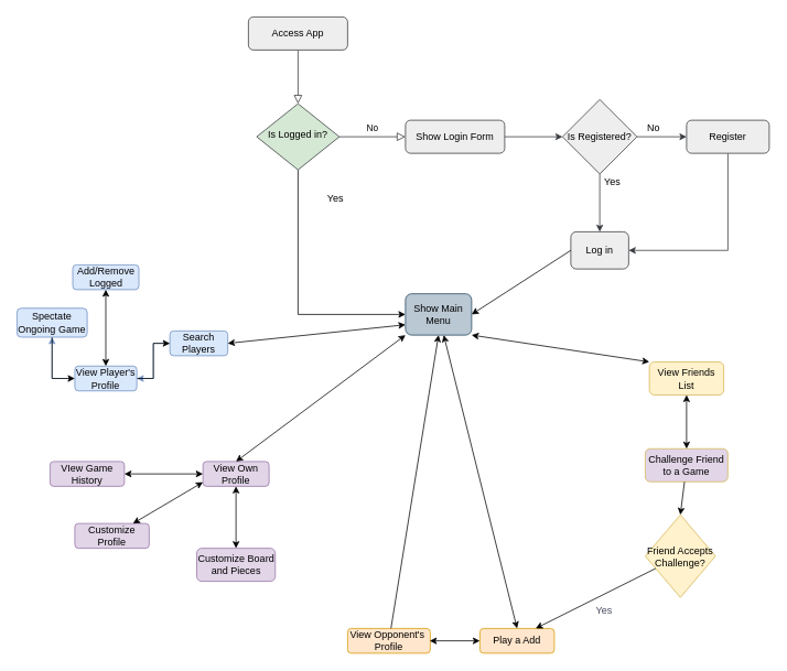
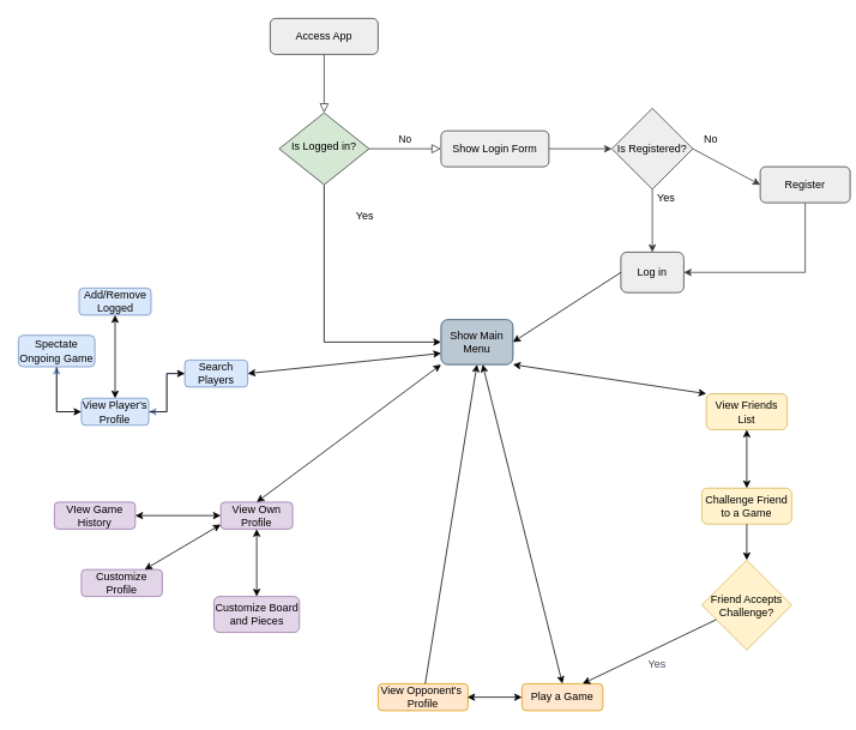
  <mxCell id="0" />
  <mxCell id="1" parent="0" />
  <mxCell id="2" value="" style="rounded=0;html=1;jettySize=auto;orthogonalLoop=1;fontSize=11;endArrow=block;endFill=0;endSize=8;strokeWidth=1;shadow=0;labelBackgroundColor=none;edgeStyle=orthogonalEdgeStyle;strokeColor=#36393d;fontColor=default;fillColor=#eeeeee;" parent="1" source="3" target="6" edge="1"><mxGeometry relative="1" as="geometry" /></mxCell>
  <mxCell id="3" value="Access App" style="rounded=1;whiteSpace=wrap;html=1;fontSize=12;glass=0;strokeWidth=1;shadow=0;fillColor=#eeeeee;strokeColor=#36393d;labelBackgroundColor=none;" parent="1" vertex="1"><mxGeometry x="300" y="20" width="120" height="40" as="geometry" /></mxCell>
  <mxCell id="4" value="No" style="edgeStyle=orthogonalEdgeStyle;rounded=0;html=1;jettySize=auto;orthogonalLoop=1;fontSize=11;endArrow=block;endFill=0;endSize=8;strokeWidth=1;shadow=0;labelBackgroundColor=none;fontColor=default;fillColor=#eeeeee;strokeColor=#36393d;" parent="1" source="6" target="7" edge="1"><mxGeometry y="10" relative="1" as="geometry"><mxPoint as="offset" /></mxGeometry></mxCell>
  <mxCell id="5" style="edgeStyle=orthogonalEdgeStyle;rounded=0;orthogonalLoop=1;jettySize=auto;html=1;exitX=0.5;exitY=1;exitDx=0;exitDy=0;entryX=0;entryY=0.5;entryDx=0;entryDy=0;" edge="1" parent="1" source="6" target="17"><mxGeometry relative="1" as="geometry" /></mxCell>
  <mxCell id="6" value="Is Logged in?" style="rhombus;whiteSpace=wrap;html=1;shadow=0;fontFamily=Helvetica;fontSize=12;align=center;strokeWidth=1;spacing=6;spacingTop=-4;labelBackgroundColor=none;fillColor=#d5e8d4;strokeColor=#36393d;" parent="1" vertex="1"><mxGeometry x="310" y="125" width="100" height="80" as="geometry" /></mxCell>
  <mxCell id="7" value="Show Login Form" style="rounded=1;whiteSpace=wrap;html=1;fontSize=12;glass=0;strokeWidth=1;shadow=0;labelBackgroundColor=none;fillColor=#eeeeee;strokeColor=#36393d;" parent="1" vertex="1"><mxGeometry x="490" y="145" width="120" height="40" as="geometry" /></mxCell>
  <mxCell id="8" value="" style="endArrow=classic;html=1;rounded=0;exitX=1;exitY=0.5;exitDx=0;exitDy=0;entryX=0;entryY=0.5;entryDx=0;entryDy=0;labelBackgroundColor=none;fontColor=default;fillColor=#eeeeee;strokeColor=#36393d;" parent="1" source="7" target="9" edge="1"><mxGeometry width="50" height="50" relative="1" as="geometry"><mxPoint x="530" y="370" as="sourcePoint" /><mxPoint x="670" y="246.786" as="targetPoint" /></mxGeometry></mxCell>
  <mxCell id="9" value="Is Registered?" style="rhombus;whiteSpace=wrap;html=1;labelBackgroundColor=none;fillColor=#eeeeee;strokeColor=#36393d;" parent="1" vertex="1"><mxGeometry x="680" y="120" width="90" height="90" as="geometry" /></mxCell>
  <mxCell id="10" value="Log in" style="rounded=1;whiteSpace=wrap;html=1;labelBackgroundColor=none;fillColor=#eeeeee;strokeColor=#36393d;" parent="1" vertex="1"><mxGeometry x="690" y="280" width="70" height="45" as="geometry" /></mxCell>
  <mxCell id="11" value="" style="endArrow=classic;html=1;rounded=0;entryX=0.5;entryY=0;entryDx=0;entryDy=0;exitX=0.5;exitY=1;exitDx=0;exitDy=0;labelBackgroundColor=none;fontColor=default;fillColor=#eeeeee;strokeColor=#36393d;" parent="1" source="9" target="10" edge="1"><mxGeometry width="50" height="50" relative="1" as="geometry"><mxPoint x="705" y="300" as="sourcePoint" /><mxPoint x="580" y="320" as="targetPoint" /></mxGeometry></mxCell>
  <mxCell id="12" value="Yes" style="text;html=1;align=center;verticalAlign=middle;resizable=0;points=[];autosize=1;labelBackgroundColor=none;" parent="1" vertex="1"><mxGeometry x="720" y="205" width="40" height="30" as="geometry" /></mxCell>
  <mxCell id="13" style="edgeStyle=orthogonalEdgeStyle;rounded=0;orthogonalLoop=1;jettySize=auto;html=1;exitX=0.5;exitY=1;exitDx=0;exitDy=0;entryX=1;entryY=0.5;entryDx=0;entryDy=0;fillColor=#eeeeee;strokeColor=#36393d;" edge="1" parent="1" source="14" target="10"><mxGeometry relative="1" as="geometry" /></mxCell>
- <mxCell id="14" value="Register" style="rounded=1;whiteSpace=wrap;html=1;labelBackgroundColor=none;fillColor=#eeeeee;strokeColor=#36393d;" parent="1" vertex="1"><mxGeometry x="830" y="145" width="100" height="40" as="geometry" /></mxCell>
+ <mxCell id="14" value="Register" style="rounded=1;whiteSpace=wrap;html=1;labelBackgroundColor=none;fillColor=#eeeeee;strokeColor=#36393d;" parent="1" vertex="1"><mxGeometry x="845" y="185" width="100" height="40" as="geometry" /></mxCell>
  <mxCell id="15" value="" style="endArrow=classic;html=1;rounded=0;exitX=1;exitY=0.5;exitDx=0;exitDy=0;entryX=0;entryY=0.5;entryDx=0;entryDy=0;labelBackgroundColor=none;fontColor=default;fillColor=#eeeeee;strokeColor=#36393d;" parent="1" source="9" target="14" edge="1"><mxGeometry width="50" height="50" relative="1" as="geometry"><mxPoint x="530" y="370" as="sourcePoint" /><mxPoint x="580" y="320" as="targetPoint" /></mxGeometry></mxCell>
  <mxCell id="16" value="No" style="text;html=1;align=center;verticalAlign=middle;resizable=0;points=[];autosize=1;labelBackgroundColor=none;" parent="1" vertex="1"><mxGeometry x="770" y="140" width="40" height="30" as="geometry" /></mxCell>
  <mxCell id="17" value="Show Main Menu" style="rounded=1;whiteSpace=wrap;html=1;labelBackgroundColor=none;fillColor=#bac8d3;strokeColor=#23445d;" parent="1" vertex="1"><mxGeometry x="490" y="355" width="80" height="50" as="geometry" /></mxCell>
  <mxCell id="18" value="" style="endArrow=classic;html=1;rounded=0;exitX=0;exitY=0.5;exitDx=0;exitDy=0;entryX=1;entryY=0.5;entryDx=0;entryDy=0;labelBackgroundColor=none;strokeColor=#000000;fontColor=default;" parent="1" source="10" target="17" edge="1"><mxGeometry width="50" height="50" relative="1" as="geometry"><mxPoint x="530" y="370" as="sourcePoint" /><mxPoint x="580" y="320" as="targetPoint" /><Array as="points" /></mxGeometry></mxCell>
- <mxCell id="19" value="Play a Add" style="rounded=1;whiteSpace=wrap;html=1;labelBackgroundColor=none;fillColor=#ffe6cc;strokeColor=#d79b00;" parent="1" vertex="1"><mxGeometry x="580" y="760" width="90" height="30" as="geometry" /></mxCell>
+ <mxCell id="19" value="Play a Game" style="rounded=1;whiteSpace=wrap;html=1;labelBackgroundColor=none;fillColor=#ffe6cc;strokeColor=#d79b00;" parent="1" vertex="1"><mxGeometry x="580" y="760" width="90" height="30" as="geometry" /></mxCell>
  <mxCell id="20" value="View Opponent's&amp;nbsp;&lt;br&gt;Profile" style="rounded=1;whiteSpace=wrap;html=1;labelBackgroundColor=none;fillColor=#ffe6cc;strokeColor=#d79b00;" parent="1" vertex="1"><mxGeometry x="420" y="760" width="100" height="30" as="geometry" /></mxCell>
  <mxCell id="21" value="View Own Profile" style="rounded=1;whiteSpace=wrap;html=1;labelBackgroundColor=none;fillColor=#e1d5e7;strokeColor=#9673a6;" parent="1" vertex="1"><mxGeometry x="245" y="558" width="80" height="30" as="geometry" /></mxCell>
  <mxCell id="22" value="VIew Game History" style="rounded=1;whiteSpace=wrap;html=1;labelBackgroundColor=none;fillColor=#e1d5e7;strokeColor=#9673a6;" parent="1" vertex="1"><mxGeometry x="60" y="558" width="90" height="30" as="geometry" /></mxCell>
  <mxCell id="23" value="Customize&lt;br&gt;Profile" style="rounded=1;whiteSpace=wrap;html=1;labelBackgroundColor=none;fillColor=#e1d5e7;strokeColor=#9673a6;" parent="1" vertex="1"><mxGeometry x="90" y="633" width="90" height="30" as="geometry" /></mxCell>
  <mxCell id="24" value="Customize Board&lt;br&gt;and Pieces" style="rounded=1;whiteSpace=wrap;html=1;labelBackgroundColor=none;fillColor=#e1d5e7;strokeColor=#9673a6;" parent="1" vertex="1"><mxGeometry x="237.5" y="663" width="95" height="40" as="geometry" /></mxCell>
  <mxCell id="25" style="edgeStyle=orthogonalEdgeStyle;rounded=0;orthogonalLoop=1;jettySize=auto;html=1;exitX=0;exitY=0.5;exitDx=0;exitDy=0;entryX=1;entryY=0.5;entryDx=0;entryDy=0;labelBackgroundColor=none;strokeColor=#6c8ebf;fontColor=default;fillColor=#dae8fc;" parent="1" source="26" target="29" edge="1"><mxGeometry relative="1" as="geometry" /></mxCell>
  <mxCell id="26" value="Search&lt;br&gt;Players" style="rounded=1;whiteSpace=wrap;html=1;labelBackgroundColor=none;fillColor=#dae8fc;strokeColor=#6c8ebf;" parent="1" vertex="1"><mxGeometry x="205" y="400" width="70" height="30" as="geometry" /></mxCell>
  <mxCell id="27" style="edgeStyle=orthogonalEdgeStyle;rounded=0;orthogonalLoop=1;jettySize=auto;html=1;exitX=1;exitY=0.5;exitDx=0;exitDy=0;entryX=0;entryY=0.5;entryDx=0;entryDy=0;labelBackgroundColor=none;strokeColor=#000000;fontColor=default;fillColor=#dae8fc;" parent="1" source="29" target="26" edge="1"><mxGeometry relative="1" as="geometry" /></mxCell>
  <mxCell id="28" style="edgeStyle=orthogonalEdgeStyle;rounded=0;orthogonalLoop=1;jettySize=auto;html=1;exitX=0;exitY=0.5;exitDx=0;exitDy=0;entryX=0.5;entryY=1;entryDx=0;entryDy=0;labelBackgroundColor=none;strokeColor=#6c8ebf;fontColor=default;fillColor=#dae8fc;" parent="1" source="29" target="32" edge="1"><mxGeometry relative="1" as="geometry" /></mxCell>
  <mxCell id="29" value="View Player's&lt;br&gt;Profile" style="rounded=1;whiteSpace=wrap;html=1;labelBackgroundColor=none;fillColor=#dae8fc;strokeColor=#6c8ebf;" parent="1" vertex="1"><mxGeometry x="90" y="442.5" width="75" height="30" as="geometry" /></mxCell>
  <mxCell id="30" value="Add/Remove&lt;br&gt;Logged" style="rounded=1;whiteSpace=wrap;html=1;labelBackgroundColor=none;fillColor=#dae8fc;strokeColor=#6c8ebf;" parent="1" vertex="1"><mxGeometry x="87.5" y="320" width="80" height="30" as="geometry" /></mxCell>
  <mxCell id="31" style="edgeStyle=orthogonalEdgeStyle;rounded=0;orthogonalLoop=1;jettySize=auto;html=1;exitX=0.5;exitY=1;exitDx=0;exitDy=0;entryX=0;entryY=0.5;entryDx=0;entryDy=0;labelBackgroundColor=none;strokeColor=#000000;fontColor=default;fillColor=#dae8fc;" parent="1" source="32" target="29" edge="1"><mxGeometry relative="1" as="geometry" /></mxCell>
  <mxCell id="32" value="Spectate Ongoing Game" style="rounded=1;whiteSpace=wrap;html=1;labelBackgroundColor=none;fillColor=#dae8fc;strokeColor=#6c8ebf;" parent="1" vertex="1"><mxGeometry x="20" y="372.5" width="85" height="35" as="geometry" /></mxCell>
  <mxCell id="33" value="View Friends List" style="rounded=1;whiteSpace=wrap;html=1;labelBackgroundColor=none;fillColor=#fff2cc;strokeColor=#d6b656;" parent="1" vertex="1"><mxGeometry x="785" y="437.5" width="90" height="40" as="geometry" /></mxCell>
- <mxCell id="34" value="Challenge Friend to a Game" style="rounded=1;whiteSpace=wrap;html=1;labelBackgroundColor=none;fillColor=#e1d5e7;strokeColor=#d6b656;" parent="1" vertex="1"><mxGeometry x="780" y="542.5" width="100" height="40" as="geometry" /></mxCell>
+ <mxCell id="34" value="Challenge Friend to a Game" style="rounded=1;whiteSpace=wrap;html=1;labelBackgroundColor=none;fillColor=#fff2cc;strokeColor=#d6b656;" parent="1" vertex="1"><mxGeometry x="780" y="542.5" width="100" height="40" as="geometry" /></mxCell>
  <mxCell id="35" value="" style="endArrow=classic;startArrow=classic;html=1;rounded=0;exitX=0.5;exitY=0;exitDx=0;exitDy=0;entryX=0.5;entryY=1;entryDx=0;entryDy=0;labelBackgroundColor=none;strokeColor=#000000;fontColor=default;fillColor=#dae8fc;" parent="1" source="29" target="30" edge="1"><mxGeometry width="50" height="50" relative="1" as="geometry"><mxPoint x="115" y="355" as="sourcePoint" /><mxPoint x="165" y="305" as="targetPoint" /></mxGeometry></mxCell>
- <mxCell id="36" value="Friend Accepts Challenge?" style="rhombus;whiteSpace=wrap;html=1;labelBackgroundColor=none;fillColor=#fff2cc;strokeColor=#d6b656;" parent="1" vertex="1"><mxGeometry x="780" y="622.5" width="85" height="100" as="geometry" /></mxCell>
+ <mxCell id="36" value="Friend Accepts Challenge?" style="rhombus;whiteSpace=wrap;html=1;labelBackgroundColor=none;fillColor=#fff2cc;strokeColor=#d6b656;" parent="1" vertex="1"><mxGeometry x="780" y="622.5" width="100" height="100" as="geometry" /></mxCell>
  <mxCell id="37" value="Yes" style="text;html=1;align=center;verticalAlign=middle;resizable=0;points=[];autosize=1;strokeColor=none;fillColor=none;labelBackgroundColor=none;fontColor=#46495D;" parent="1" vertex="1"><mxGeometry x="710" y="722.5" width="40" height="30" as="geometry" /></mxCell>
  <mxCell id="38" value="Yes" style="text;html=1;align=center;verticalAlign=middle;resizable=0;points=[];autosize=1;" vertex="1" parent="1"><mxGeometry x="385" y="225" width="40" height="30" as="geometry" /></mxCell>
  <mxCell id="39" value="" style="endArrow=classic;startArrow=classic;html=1;rounded=0;exitX=0.5;exitY=0;exitDx=0;exitDy=0;entryX=0;entryY=1;entryDx=0;entryDy=0;" edge="1" parent="1" source="21" target="17"><mxGeometry width="50" height="50" relative="1" as="geometry"><mxPoint x="370" y="580" as="sourcePoint" /><mxPoint x="420" y="530" as="targetPoint" /></mxGeometry></mxCell>
  <mxCell id="40" value="" style="endArrow=classic;startArrow=classic;html=1;rounded=0;entryX=0;entryY=0.5;entryDx=0;entryDy=0;fillColor=#e1d5e7;strokeColor=#000000;" edge="1" parent="1" source="22" target="21"><mxGeometry width="50" height="50" relative="1" as="geometry"><mxPoint x="165" y="658" as="sourcePoint" /><mxPoint x="235.711" y="608" as="targetPoint" /></mxGeometry></mxCell>
  <mxCell id="41" value="" style="endArrow=classic;startArrow=classic;html=1;rounded=0;entryX=0;entryY=0.75;entryDx=0;entryDy=0;exitX=1;exitY=0.5;exitDx=0;exitDy=0;" edge="1" parent="1" source="26" target="17"><mxGeometry width="50" height="50" relative="1" as="geometry"><mxPoint x="275" y="316.5" as="sourcePoint" /><mxPoint x="465.711" y="315" as="targetPoint" /></mxGeometry></mxCell>
  <mxCell id="42" value="" style="endArrow=classic;startArrow=classic;html=1;rounded=0;fillColor=#e1d5e7;strokeColor=#000000;" edge="1" parent="1" source="23"><mxGeometry width="50" height="50" relative="1" as="geometry"><mxPoint x="150" y="683" as="sourcePoint" /><mxPoint x="245" y="583" as="targetPoint" /></mxGeometry></mxCell>
  <mxCell id="43" value="" style="endArrow=classic;startArrow=classic;html=1;rounded=0;entryX=0.5;entryY=1;entryDx=0;entryDy=0;fillColor=#e1d5e7;strokeColor=#000000;" edge="1" parent="1" source="24" target="21"><mxGeometry width="50" height="50" relative="1" as="geometry"><mxPoint x="285" y="617.289" as="sourcePoint" /><mxPoint x="293" y="603" as="targetPoint" /></mxGeometry></mxCell>
  <mxCell id="44" value="" style="endArrow=classic;startArrow=classic;html=1;rounded=0;entryX=0.5;entryY=0;entryDx=0;entryDy=0;" edge="1" parent="1" source="17" target="19"><mxGeometry width="50" height="50" relative="1" as="geometry"><mxPoint x="530" y="400" as="sourcePoint" /><mxPoint x="530" y="420.711" as="targetPoint" /></mxGeometry></mxCell>
  <mxCell id="45" value="" style="endArrow=classic;startArrow=classic;html=1;rounded=0;entryX=1;entryY=1;entryDx=0;entryDy=0;exitX=0;exitY=0;exitDx=0;exitDy=0;" edge="1" parent="1" source="33" target="17"><mxGeometry width="50" height="50" relative="1" as="geometry"><mxPoint x="645" y="459.289" as="sourcePoint" /><mxPoint x="645" y="409.289" as="targetPoint" /></mxGeometry></mxCell>
  <mxCell id="46" value="" style="endArrow=classic;startArrow=classic;html=1;rounded=0;entryX=0.5;entryY=1;entryDx=0;entryDy=0;fillColor=#fff2cc;strokeColor=#000000;" edge="1" parent="1" source="34" target="33"><mxGeometry width="50" height="50" relative="1" as="geometry"><mxPoint x="835" y="521.789" as="sourcePoint" /><mxPoint x="875" y="532.5" as="targetPoint" /></mxGeometry></mxCell>
  <mxCell id="47" value="" style="endArrow=classic;startArrow=classic;html=1;rounded=0;fillColor=#ffe6cc;strokeColor=#000000;" edge="1" parent="1" source="19"><mxGeometry width="50" height="50" relative="1" as="geometry"><mxPoint x="519.289" y="825" as="sourcePoint" /><mxPoint x="519.289" y="775" as="targetPoint" /></mxGeometry></mxCell>
  <mxCell id="48" value="" style="endArrow=classic;html=1;rounded=0;entryX=0.5;entryY=1;entryDx=0;entryDy=0;" edge="1" parent="1" source="20" target="17"><mxGeometry width="50" height="50" relative="1" as="geometry"><mxPoint x="480" y="759.289" as="sourcePoint" /><mxPoint x="480" y="709.289" as="targetPoint" /></mxGeometry></mxCell>
  <mxCell id="49" value="" style="endArrow=classic;html=1;rounded=0;entryX=0.5;entryY=0;entryDx=0;entryDy=0;fillColor=#fff2cc;strokeColor=#000000;" edge="1" parent="1" source="34" target="36"><mxGeometry width="50" height="50" relative="1" as="geometry"><mxPoint x="830" y="632.5" as="sourcePoint" /><mxPoint x="830" y="653.211" as="targetPoint" /></mxGeometry></mxCell>
  <mxCell id="50" value="" style="endArrow=classic;html=1;rounded=0;entryX=0.75;entryY=0;entryDx=0;entryDy=0;" edge="1" parent="1" source="36" target="19"><mxGeometry width="50" height="50" relative="1" as="geometry"><mxPoint x="695" y="760" as="sourcePoint" /><mxPoint x="695" y="780.711" as="targetPoint" /></mxGeometry></mxCell>
